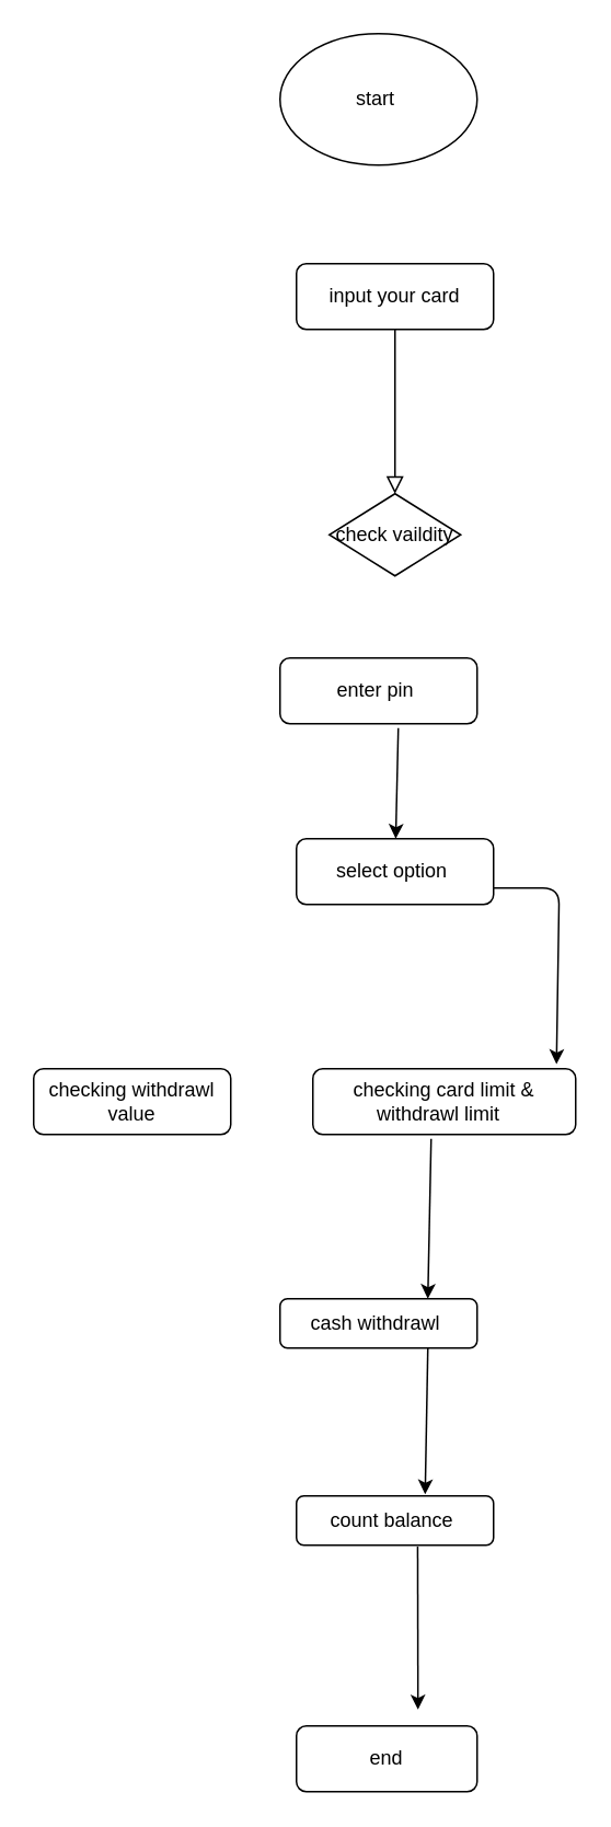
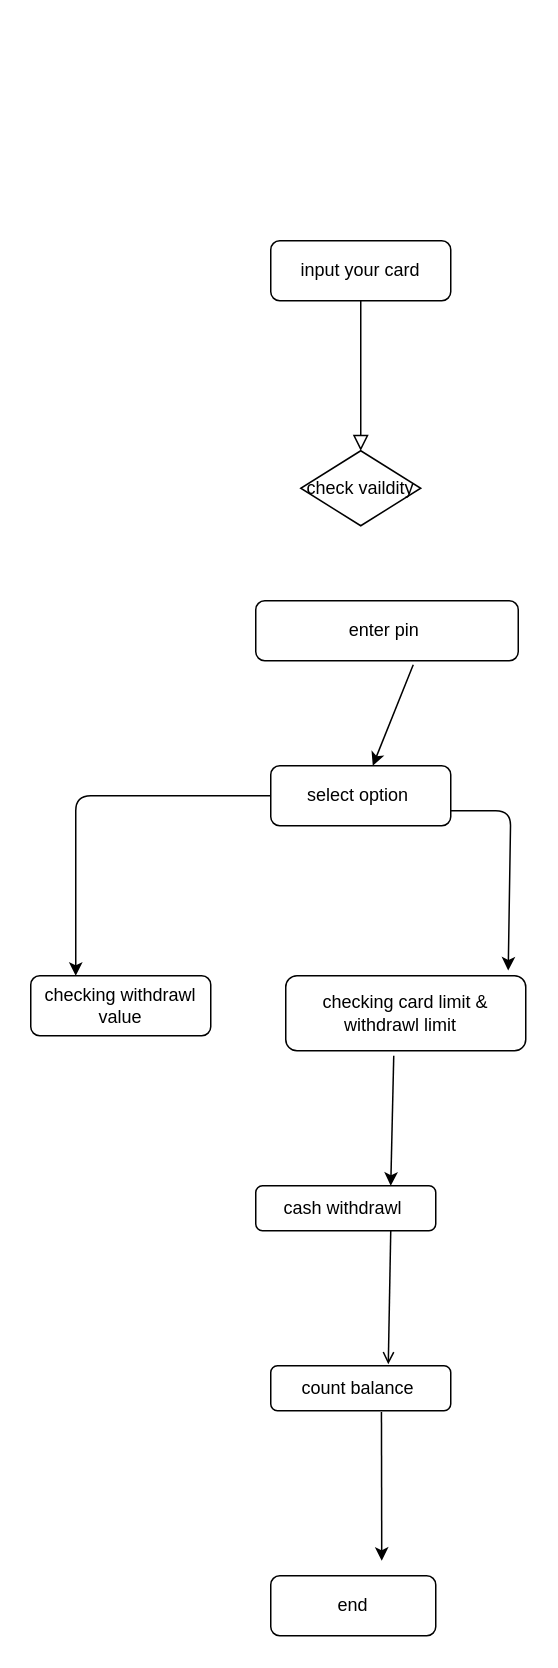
  <mxCell id="0" />
  <mxCell id="1" parent="0" />
  <mxCell id="2" value="" style="rounded=0;html=1;jettySize=auto;orthogonalLoop=1;fontSize=11;endArrow=block;endFill=0;endSize=8;strokeWidth=1;shadow=0;labelBackgroundColor=none;edgeStyle=orthogonalEdgeStyle;" parent="1" source="3" edge="1"><mxGeometry relative="1" as="geometry"><mxPoint x="240" y="300" as="targetPoint" /></mxGeometry></mxCell>
  <mxCell id="3" value="&amp;nbsp;input your card&amp;nbsp;" style="rounded=1;whiteSpace=wrap;html=1;fontSize=12;glass=0;strokeWidth=1;shadow=0;" parent="1" vertex="1"><mxGeometry x="180" y="160" width="120" height="40" as="geometry" /></mxCell>
- <mxCell id="4" value="enter pin&amp;nbsp;" style="rounded=1;whiteSpace=wrap;html=1;fontSize=12;glass=0;strokeWidth=1;shadow=0;" parent="1" vertex="1"><mxGeometry x="170" y="400" width="120" height="40" as="geometry" /></mxCell>
+ <mxCell id="4" value="enter pin&amp;nbsp;" style="rounded=1;whiteSpace=wrap;html=1;fontSize=12;glass=0;strokeWidth=1;shadow=0;" parent="1" vertex="1"><mxGeometry x="170" y="400" width="175" height="40" as="geometry" /></mxCell>
  <mxCell id="5" value="select option&amp;nbsp;" style="rounded=1;whiteSpace=wrap;html=1;fontSize=12;glass=0;strokeWidth=1;shadow=0;" parent="1" vertex="1"><mxGeometry x="180" y="510" width="120" height="40" as="geometry" /></mxCell>
  <mxCell id="6" value="checking withdrawl value" style="rounded=1;whiteSpace=wrap;html=1;fontSize=12;glass=0;strokeWidth=1;shadow=0;" parent="1" vertex="1"><mxGeometry y="650" width="120" height="40" as="geometry" x="20" /></mxCell>
- <mxCell id="7" value="start&amp;nbsp;" style="ellipse;whiteSpace=wrap;html=1;" vertex="1" parent="1"><mxGeometry x="170" y="20" width="120" height="80" as="geometry" /></mxCell>
- <mxCell id="8" value="checking card limit &amp;amp; withdrawl limit&amp;nbsp;&amp;nbsp;" style="rounded=1;whiteSpace=wrap;html=1;" vertex="1" parent="1"><mxGeometry x="190" y="650" width="160" height="40" as="geometry" /></mxCell>
+ <mxCell id="8" value="checking card limit &amp;amp; withdrawl limit&amp;nbsp;&amp;nbsp;" style="rounded=1;whiteSpace=wrap;html=1;" vertex="1" parent="1"><mxGeometry x="190" y="650" width="160" height="50" as="geometry" /></mxCell>
  <mxCell id="9" value="cash withdrawl&amp;nbsp;" style="rounded=1;whiteSpace=wrap;html=1;" vertex="1" parent="1"><mxGeometry x="170" y="790" width="120" height="30" as="geometry" /></mxCell>
  <mxCell id="10" value="count balance&amp;nbsp;" style="rounded=1;whiteSpace=wrap;html=1;" vertex="1" parent="1"><mxGeometry x="180" y="910" width="120" height="30" as="geometry" /></mxCell>
  <mxCell id="11" value="end" style="rounded=1;whiteSpace=wrap;html=1;" vertex="1" parent="1"><mxGeometry x="180" y="1050" width="110" height="40" as="geometry" /></mxCell>
  <mxCell id="12" value="" style="endArrow=classic;html=1;exitX=0.6;exitY=1.066;exitDx=0;exitDy=0;exitPerimeter=0;" edge="1" parent="1" source="4" target="5"><mxGeometry width="50" height="50" relative="1" as="geometry"><mxPoint x="260" y="500" as="sourcePoint" /><mxPoint x="310" y="450" as="targetPoint" /></mxGeometry></mxCell>
  <mxCell id="13" value="" style="endArrow=classic;html=1;entryX=0.927;entryY=-0.07;entryDx=0;entryDy=0;entryPerimeter=0;exitX=1;exitY=0.75;exitDx=0;exitDy=0;" edge="1" parent="1" source="5" target="8"><mxGeometry width="50" height="50" relative="1" as="geometry"><mxPoint x="330" y="500" as="sourcePoint" /><mxPoint x="310" y="660" as="targetPoint" /><Array as="points"><mxPoint x="340" y="540" /></Array></mxGeometry></mxCell>
+ <mxCell id="14" value="" style="endArrow=classic;html=1;exitX=0;exitY=0.5;exitDx=0;exitDy=0;entryX=0.25;entryY=0;entryDx=0;entryDy=0;" edge="1" parent="1" source="5" target="6"><mxGeometry width="50" height="50" relative="1" as="geometry"><mxPoint x="120" y="540" as="sourcePoint" /><mxPoint x="170" y="490" as="targetPoint" /><Array as="points"><mxPoint x="50" y="530" /></Array></mxGeometry></mxCell>
  <mxCell id="15" value="" style="endArrow=classic;html=1;exitX=0.45;exitY=1.066;exitDx=0;exitDy=0;exitPerimeter=0;entryX=0.75;entryY=0;entryDx=0;entryDy=0;" edge="1" parent="1" source="8" target="9"><mxGeometry width="50" height="50" relative="1" as="geometry"><mxPoint x="120" y="830" as="sourcePoint" /><mxPoint x="170" y="780" as="targetPoint" /></mxGeometry></mxCell>
- <mxCell id="16" value="" style="endArrow=classic;html=1;exitX=0.75;exitY=1;exitDx=0;exitDy=0;entryX=0.653;entryY=-0.033;entryDx=0;entryDy=0;entryPerimeter=0;" edge="1" parent="1" source="9" target="10"><mxGeometry width="50" height="50" relative="1" as="geometry"><mxPoint x="120" y="830" as="sourcePoint" /><mxPoint x="230" y="860" as="targetPoint" /></mxGeometry></mxCell>
+ <mxCell id="16" value="" style="endArrow=open;html=1;exitX=0.75;exitY=1;exitDx=0;exitDy=0;entryX=0.653;entryY=-0.033;entryDx=0;entryDy=0;entryPerimeter=0;" edge="1" parent="1" source="9" target="10"><mxGeometry width="50" height="50" relative="1" as="geometry"><mxPoint x="120" y="830" as="sourcePoint" /><mxPoint x="230" y="860" as="targetPoint" /></mxGeometry></mxCell>
  <mxCell id="17" value="" style="endArrow=classic;html=1;exitX=0.615;exitY=1.027;exitDx=0;exitDy=0;exitPerimeter=0;" edge="1" parent="1" source="10"><mxGeometry width="50" height="50" relative="1" as="geometry"><mxPoint x="120" y="1030" as="sourcePoint" /><mxPoint x="254" y="1040" as="targetPoint" /></mxGeometry></mxCell>
  <mxCell id="18" value="check vaildity" style="rhombus;whiteSpace=wrap;html=1;" vertex="1" parent="1"><mxGeometry x="200" y="300" width="80" height="50" as="geometry" /></mxCell>
